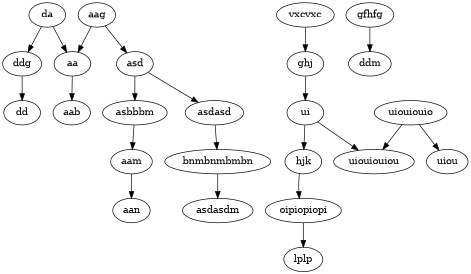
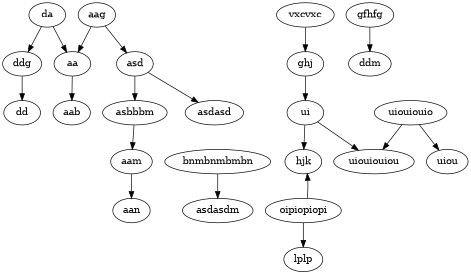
  digraph {
    da
    ddg
    aa
    aag
    asd
    dd
    aab
    asbbbm
    asdasd
    vxcvxc
    ghj
    ui
    gfhfg
    ddm
    hjk
    uiouiouiou
    oipiopiopi
    uiouiouio
    uiou
    lplp
    aam
    bnmbnmbmbn
    aan
    asdasdm
    da -> ddg
    da -> aa
    ddg -> dd
    aa -> aab
    aag -> aa
    aag -> asd
    asd -> asbbbm
    asd -> asdasd
    asbbbm -> aam
-   asdasd -> bnmbnmbmbn
    vxcvxc -> ghj
    ghj -> ui
    ui -> hjk
    ui -> uiouiouiou
    gfhfg -> ddm
-   hjk -> oipiopiopi
+   oipiopiopi -> hjk
    oipiopiopi -> lplp
    uiouiouio -> uiouiouiou
    uiouiouio -> uiou
    aam -> aan
    bnmbnmbmbn -> asdasdm
  }
